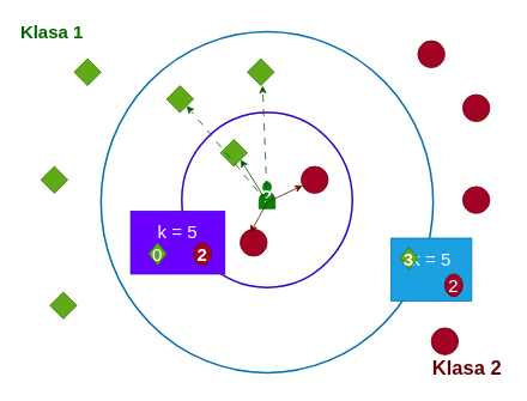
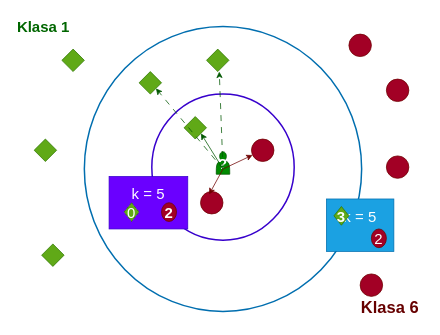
  <mxCell id="0" />
  <mxCell id="1" parent="0" />
  <mxCell id="2" value="" style="ellipse;whiteSpace=wrap;html=1;fillStyle=solid;fillColor=none;fontColor=#ffffff;strokeColor=#006EAF;gradientColor=none;strokeWidth=2;" parent="1" vertex="1"><mxGeometry x="112" y="35" width="370" height="380" as="geometry" /></mxCell>
  <mxCell id="3" value="" style="ellipse;whiteSpace=wrap;html=1;fillStyle=solid;fillColor=none;fontColor=#ffffff;strokeColor=#3700CC;strokeWidth=2;" parent="1" vertex="1"><mxGeometry x="202" y="125" width="190" height="195" as="geometry" /></mxCell>
  <mxCell id="4" value="" style="rhombus;whiteSpace=wrap;html=1;fillColor=#60a917;fontColor=#ffffff;strokeColor=#2D7600;" parent="1" vertex="1"><mxGeometry x="185" y="95" width="30" height="30" as="geometry" /></mxCell>
  <mxCell id="5" value="" style="rhombus;whiteSpace=wrap;html=1;fillColor=#60a917;fontColor=#ffffff;strokeColor=#2D7600;" parent="1" vertex="1"><mxGeometry x="275" y="65" width="30" height="30" as="geometry" /></mxCell>
  <mxCell id="6" value="" style="rhombus;whiteSpace=wrap;html=1;fillColor=#60a917;fontColor=#ffffff;strokeColor=#2D7600;" parent="1" vertex="1"><mxGeometry x="245" y="155" width="30" height="30" as="geometry" /></mxCell>
  <mxCell id="7" value="" style="rhombus;whiteSpace=wrap;html=1;fillColor=#60a917;fontColor=#ffffff;strokeColor=#2D7600;" parent="1" vertex="1"><mxGeometry x="82" y="65" width="30" height="30" as="geometry" /></mxCell>
  <mxCell id="8" value="" style="rhombus;whiteSpace=wrap;html=1;fillColor=#60a917;fontColor=#ffffff;strokeColor=#2D7600;" parent="1" vertex="1"><mxGeometry x="45" y="185" width="30" height="30" as="geometry" /></mxCell>
  <mxCell id="9" value="" style="rhombus;whiteSpace=wrap;html=1;fillColor=#60a917;fontColor=#ffffff;strokeColor=#2D7600;" parent="1" vertex="1"><mxGeometry x="55" y="325" width="30" height="30" as="geometry" /></mxCell>
  <mxCell id="10" value="" style="ellipse;whiteSpace=wrap;html=1;fillColor=#a20025;fontColor=#ffffff;strokeColor=#6F0000;" parent="1" vertex="1"><mxGeometry x="267" y="255" width="30" height="30" as="geometry" /></mxCell>
  <mxCell id="11" value="" style="ellipse;whiteSpace=wrap;html=1;fillColor=#a20025;fontColor=#ffffff;strokeColor=#6F0000;" parent="1" vertex="1"><mxGeometry x="335" y="185" width="30" height="30" as="geometry" /></mxCell>
  <mxCell id="12" value="" style="ellipse;whiteSpace=wrap;html=1;fillColor=#a20025;fontColor=#ffffff;strokeColor=#6F0000;" parent="1" vertex="1"><mxGeometry x="515" y="105" width="30" height="30" as="geometry" /></mxCell>
  <mxCell id="13" value="" style="ellipse;whiteSpace=wrap;html=1;fillColor=#a20025;fontColor=#ffffff;strokeColor=#6F0000;" parent="1" vertex="1"><mxGeometry x="515" y="207.5" width="30" height="30" as="geometry" /></mxCell>
  <mxCell id="14" value="" style="ellipse;whiteSpace=wrap;html=1;fillColor=#a20025;fontColor=#ffffff;strokeColor=#6F0000;" parent="1" vertex="1"><mxGeometry x="480" y="365" width="30" height="30" as="geometry" /></mxCell>
  <mxCell id="15" value="" style="ellipse;whiteSpace=wrap;html=1;fillColor=#a20025;fontColor=#ffffff;strokeColor=#6F0000;" parent="1" vertex="1"><mxGeometry x="465" y="45" width="30" height="30" as="geometry" /></mxCell>
  <mxCell id="16" value="&lt;font style=&quot;font-size: 20px;&quot;&gt;k = 5&lt;br&gt;&lt;/font&gt;&lt;div style=&quot;font-size: 20px;&quot;&gt;&lt;br&gt;&lt;/div&gt;" style="text;html=1;align=center;verticalAlign=middle;whiteSpace=wrap;rounded=0;fillColor=#1ba1e2;fontColor=#ffffff;strokeColor=#006EAF;" parent="1" vertex="1"><mxGeometry x="435" y="265" width="90" height="70" as="geometry" /></mxCell>
- <mxCell id="17" value="&lt;font style=&quot;font-size: 22px;&quot; color=&quot;#660000&quot;&gt;&lt;b&gt;Klasa 2&lt;/b&gt;&lt;/font&gt;" style="text;html=1;align=center;verticalAlign=middle;whiteSpace=wrap;rounded=0;" parent="1" vertex="1"><mxGeometry x="475" y="395" width="90" height="30" as="geometry" /></mxCell>
+ <mxCell id="17" value="&lt;font style=&quot;font-size: 22px;&quot; color=&quot;#660000&quot;&gt;&lt;b&gt;Klasa 6&lt;/b&gt;&lt;/font&gt;" style="text;html=1;align=center;verticalAlign=middle;whiteSpace=wrap;rounded=0;" parent="1" vertex="1"><mxGeometry x="475" y="395" width="90" height="30" as="geometry" /></mxCell>
  <mxCell id="18" value="&lt;font style=&quot;font-size: 20px;&quot; color=&quot;#006600&quot;&gt;&lt;b&gt;Klasa 1&lt;/b&gt;&lt;/font&gt;" style="text;html=1;align=center;verticalAlign=middle;whiteSpace=wrap;rounded=0;" parent="1" vertex="1"><mxGeometry x="20" y="20" width="75" height="30" as="geometry" /></mxCell>
  <mxCell id="19" value="&lt;font style=&quot;font-size: 20px;&quot;&gt;&lt;b&gt;?&lt;/b&gt;&lt;/font&gt;" style="shape=actor;whiteSpace=wrap;html=1;fillColor=#008a00;fontColor=#ffffff;strokeColor=#005700;" parent="1" vertex="1"><mxGeometry x="288" y="202" width="18" height="30" as="geometry" /></mxCell>
  <mxCell id="20" value="" style="endArrow=classic;html=1;rounded=0;fillColor=#a20025;strokeColor=#6F0000;" parent="1" target="11" edge="1"><mxGeometry width="50" height="50" relative="1" as="geometry"><mxPoint x="297" y="225" as="sourcePoint" /><mxPoint x="347" y="175" as="targetPoint" /></mxGeometry></mxCell>
  <mxCell id="21" value="" style="endArrow=classic;html=1;rounded=0;entryX=0.382;entryY=0.131;entryDx=0;entryDy=0;entryPerimeter=0;fillColor=#a20025;strokeColor=#6F0000;" parent="1" target="10" edge="1"><mxGeometry width="50" height="50" relative="1" as="geometry"><mxPoint x="297" y="225" as="sourcePoint" /><mxPoint x="347" y="175" as="targetPoint" /></mxGeometry></mxCell>
  <mxCell id="22" value="" style="endArrow=classic;html=1;rounded=0;entryX=1;entryY=1;entryDx=0;entryDy=0;fillColor=#008a00;strokeColor=#005700;" parent="1" target="6" edge="1"><mxGeometry width="50" height="50" relative="1" as="geometry"><mxPoint x="297" y="225" as="sourcePoint" /><mxPoint x="347" y="175" as="targetPoint" /></mxGeometry></mxCell>
  <mxCell id="23" value="" style="endArrow=classic;html=1;rounded=0;entryX=0.5;entryY=1;entryDx=0;entryDy=0;fillColor=#008a00;strokeColor=#005700;dashed=1;dashPattern=8 8;" parent="1" edge="1"><mxGeometry width="50" height="50" relative="1" as="geometry"><mxPoint x="297" y="225" as="sourcePoint" /><mxPoint x="292" y="95" as="targetPoint" /></mxGeometry></mxCell>
  <mxCell id="24" value="" style="endArrow=classic;html=1;rounded=0;entryX=1;entryY=1;entryDx=0;entryDy=0;fillColor=#008a00;strokeColor=#005700;dashed=1;dashPattern=8 8;" parent="1" target="4" edge="1"><mxGeometry width="50" height="50" relative="1" as="geometry"><mxPoint x="297" y="225" as="sourcePoint" /><mxPoint x="292" y="95" as="targetPoint" /></mxGeometry></mxCell>
  <mxCell id="25" value="&lt;b&gt;&lt;font style=&quot;font-size: 20px;&quot;&gt;3&lt;/font&gt;&lt;/b&gt;" style="rhombus;whiteSpace=wrap;html=1;fillColor=#60a917;fontColor=#ffffff;strokeColor=#2D7600;" parent="1" vertex="1"><mxGeometry x="445" y="275" width="20" height="25" as="geometry" /></mxCell>
  <mxCell id="26" value="&lt;font style=&quot;font-size: 20px;&quot;&gt;2&lt;/font&gt;" style="ellipse;whiteSpace=wrap;html=1;fillColor=#a20025;fontColor=#ffffff;strokeColor=#6F0000;" parent="1" vertex="1"><mxGeometry x="495" y="305" width="20" height="25" as="geometry" /></mxCell>
  <mxCell id="27" value="&lt;font style=&quot;font-size: 20px;&quot;&gt;k = 5&lt;br&gt;&lt;/font&gt;&lt;div style=&quot;font-size: 20px;&quot;&gt;&lt;br&gt;&lt;/div&gt;" style="text;html=1;align=center;verticalAlign=middle;whiteSpace=wrap;rounded=0;fillColor=#6a00ff;fontColor=#ffffff;strokeColor=#3700CC;" parent="1" vertex="1"><mxGeometry x="145" y="235" width="105" height="70" as="geometry" /></mxCell>
- <mxCell id="28" value="&lt;font style=&quot;font-size: 20px;&quot;&gt;0&lt;/font&gt;" style="rhombus;whiteSpace=wrap;html=1;fillColor=#60a917;fontColor=#ffffff;strokeColor=#2D7600;" parent="1" vertex="1"><mxGeometry x="165" y="270" width="20" height="25" as="geometry" /></mxCell>
+ <mxCell id="28" value="&lt;font style=&quot;font-size: 20px;&quot;&gt;0&lt;/font&gt;" style="rhombus;whiteSpace=wrap;html=1;fillColor=#60a917;fontColor=#ffffff;strokeColor=#2D7600;dashed=1;" parent="1" vertex="1"><mxGeometry x="165" y="270" width="20" height="25" as="geometry" /></mxCell>
  <mxCell id="29" value="&lt;b&gt;&lt;font style=&quot;font-size: 20px;&quot;&gt;2&lt;/font&gt;&lt;/b&gt;" style="ellipse;whiteSpace=wrap;html=1;fillColor=#a20025;fontColor=#ffffff;strokeColor=#6F0000;" parent="1" vertex="1"><mxGeometry x="215" y="270" width="20" height="25" as="geometry" /></mxCell>
